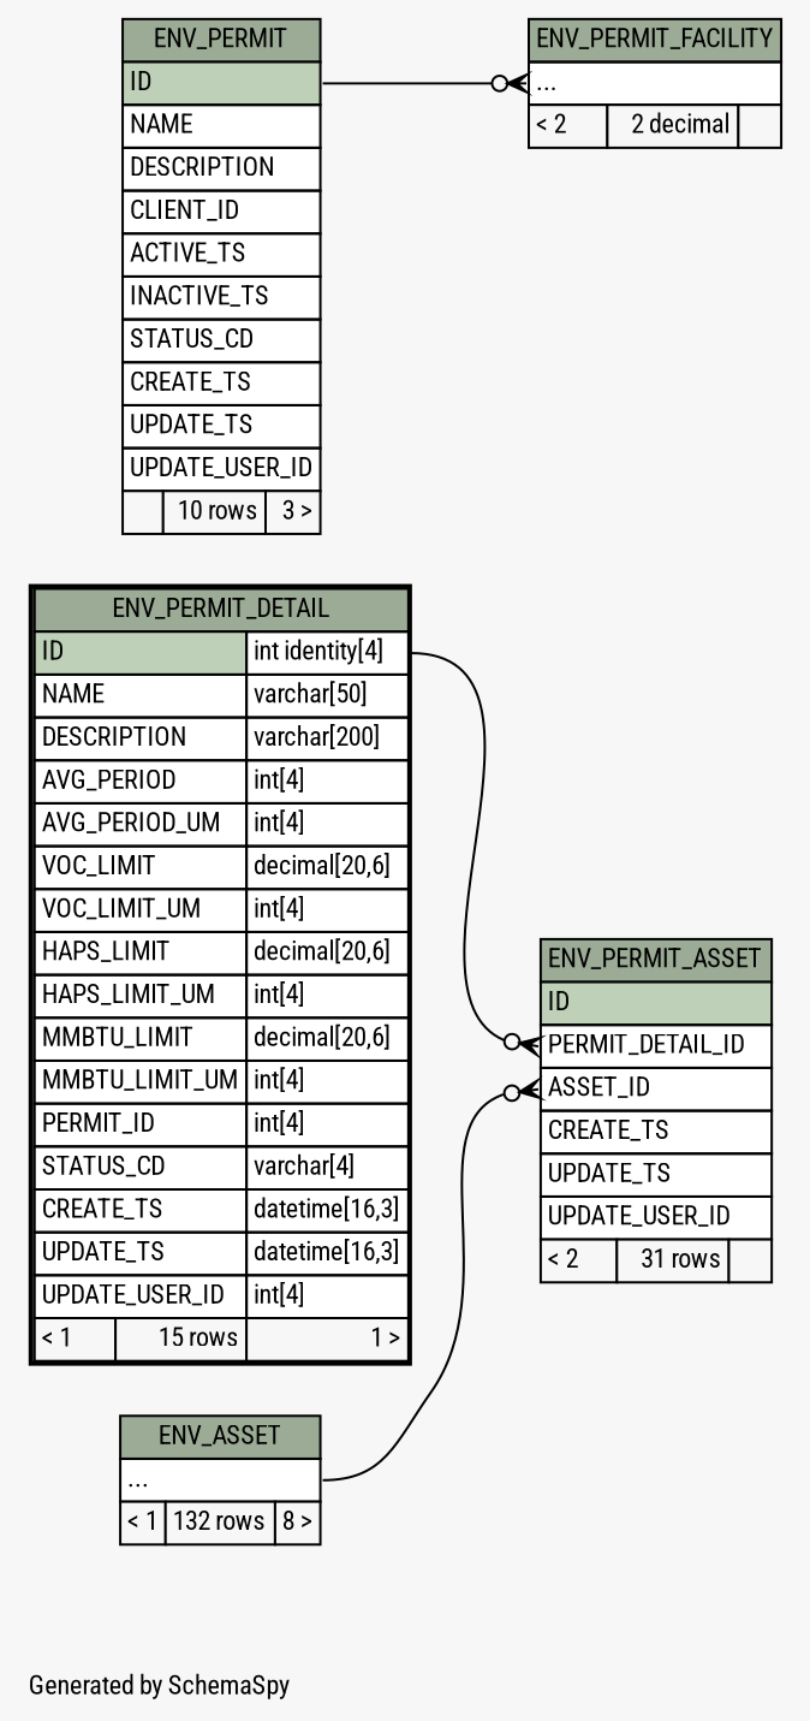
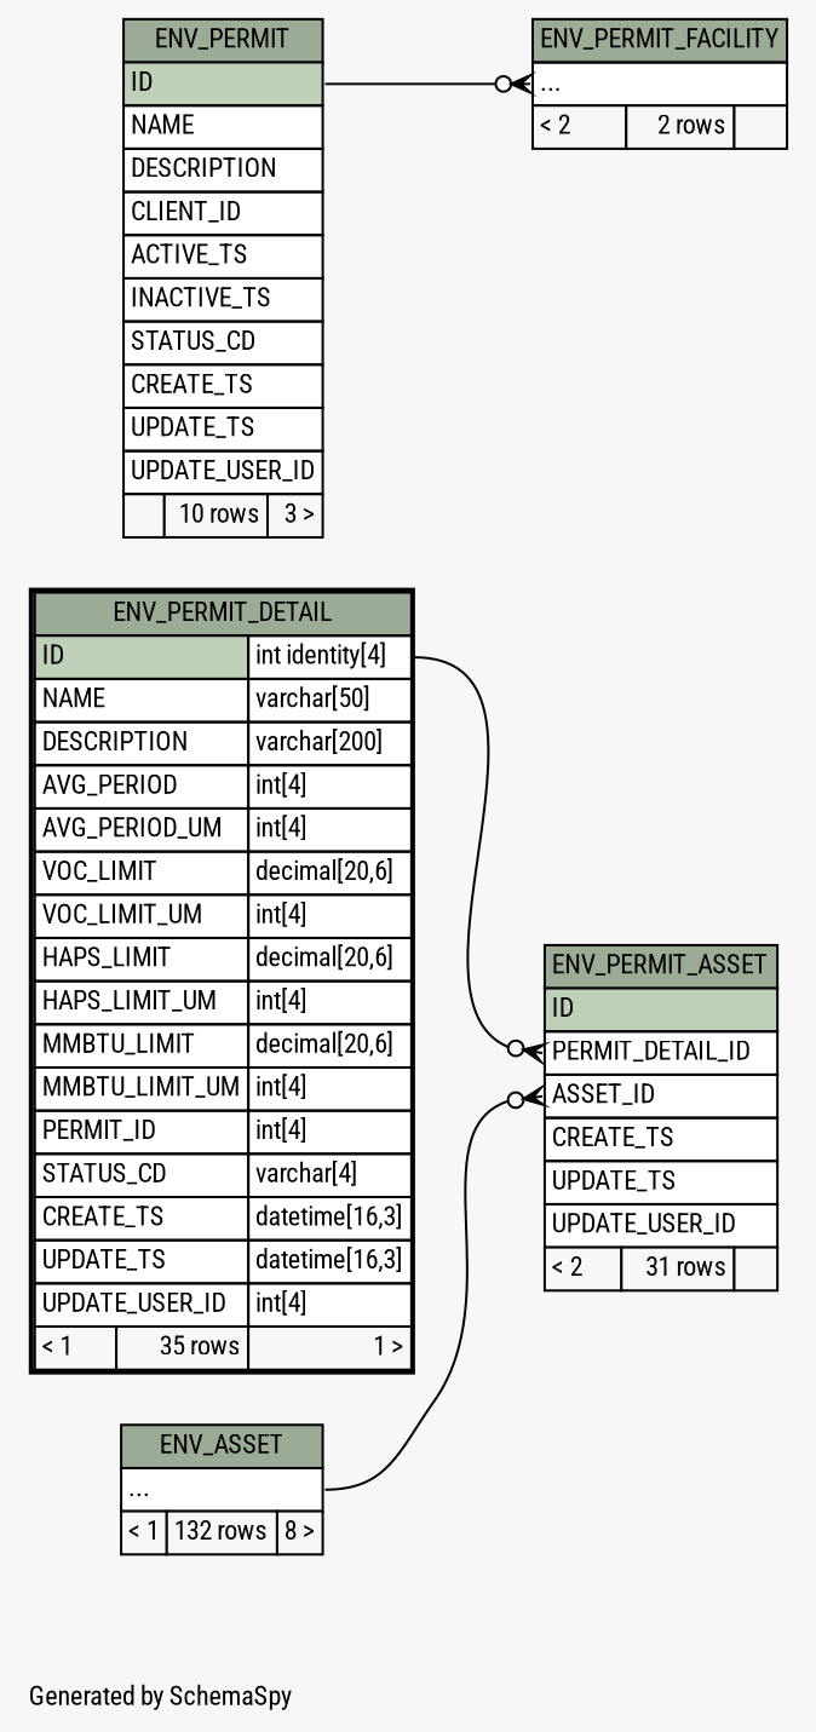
  digraph {
    bgcolor="#f7f7f7"
    fontname="Roboto Condensed"
    fontsize=11
    label="\nGenerated by SchemaSpy"
    labeljust=l
    nodesep=0.18
    rankdir=RL
    ranksep=0.46
    node [fontname="Roboto Condensed" fontsize=11 shape=plaintext]
    edge [arrowhead=none arrowsize=0.8 arrowtail=crowodot dir=back fontname="Roboto Condensed"]
    n1 [label=<     <TABLE BORDER="0" CELLBORDER="1" CELLSPACING="0" BGCOLOR="#ffffff">       <TR><TD COLSPAN="3" BGCOLOR="#9bab96" ALIGN="CENTER">ENV_PERMIT_ASSET</TD></TR>       <TR><TD PORT="ID" COLSPAN="3" BGCOLOR="#bed1b8" ALIGN="LEFT">ID</TD></TR>       <TR><TD PORT="PERMIT_DETAIL_ID" COLSPAN="3" ALIGN="LEFT">PERMIT_DETAIL_ID</TD></TR>       <TR><TD PORT="ASSET_ID" COLSPAN="3" ALIGN="LEFT">ASSET_ID</TD></TR>       <TR><TD PORT="CREATE_TS" COLSPAN="3" ALIGN="LEFT">CREATE_TS</TD></TR>       <TR><TD PORT="UPDATE_TS" COLSPAN="3" ALIGN="LEFT">UPDATE_TS</TD></TR>       <TR><TD PORT="UPDATE_USER_ID" COLSPAN="3" ALIGN="LEFT">UPDATE_USER_ID</TD></TR>       <TR><TD ALIGN="LEFT" BGCOLOR="#f7f7f7">&lt; 2</TD><TD ALIGN="RIGHT" BGCOLOR="#f7f7f7">31 rows</TD><TD ALIGN="RIGHT" BGCOLOR="#f7f7f7">  </TD></TR>     </TABLE>>]
    n2 [label=<     <TABLE BORDER="0" CELLBORDER="1" CELLSPACING="0" BGCOLOR="#ffffff">       <TR><TD COLSPAN="3" BGCOLOR="#9bab96" ALIGN="CENTER">ENV_ASSET</TD></TR>       <TR><TD PORT="elipses" COLSPAN="3" ALIGN="LEFT">...</TD></TR>       <TR><TD ALIGN="LEFT" BGCOLOR="#f7f7f7">&lt; 1</TD><TD ALIGN="RIGHT" BGCOLOR="#f7f7f7">132 rows</TD><TD ALIGN="RIGHT" BGCOLOR="#f7f7f7">8 &gt;</TD></TR>     </TABLE>>]
-   n3 [label=<     <TABLE BORDER="2" CELLBORDER="1" CELLSPACING="0" BGCOLOR="#ffffff">       <TR><TD COLSPAN="3" BGCOLOR="#9bab96" ALIGN="CENTER">ENV_PERMIT_DETAIL</TD></TR>       <TR><TD PORT="ID" COLSPAN="2" BGCOLOR="#bed1b8" ALIGN="LEFT">ID</TD><TD PORT="ID.type" ALIGN="LEFT">int identity[4]</TD></TR>       <TR><TD PORT="NAME" COLSPAN="2" ALIGN="LEFT">NAME</TD><TD PORT="NAME.type" ALIGN="LEFT">varchar[50]</TD></TR>       <TR><TD PORT="DESCRIPTION" COLSPAN="2" ALIGN="LEFT">DESCRIPTION</TD><TD PORT="DESCRIPTION.type" ALIGN="LEFT">varchar[200]</TD></TR>       <TR><TD PORT="AVG_PERIOD" COLSPAN="2" ALIGN="LEFT">AVG_PERIOD</TD><TD PORT="AVG_PERIOD.type" ALIGN="LEFT">int[4]</TD></TR>       <TR><TD PORT="AVG_PERIOD_UM" COLSPAN="2" ALIGN="LEFT">AVG_PERIOD_UM</TD><TD PORT="AVG_PERIOD_UM.type" ALIGN="LEFT">int[4]</TD></TR>       <TR><TD PORT="VOC_LIMIT" COLSPAN="2" ALIGN="LEFT">VOC_LIMIT</TD><TD PORT="VOC_LIMIT.type" ALIGN="LEFT">decimal[20,6]</TD></TR>       <TR><TD PORT="VOC_LIMIT_UM" COLSPAN="2" ALIGN="LEFT">VOC_LIMIT_UM</TD><TD PORT="VOC_LIMIT_UM.type" ALIGN="LEFT">int[4]</TD></TR>       <TR><TD PORT="HAPS_LIMIT" COLSPAN="2" ALIGN="LEFT">HAPS_LIMIT</TD><TD PORT="HAPS_LIMIT.type" ALIGN="LEFT">decimal[20,6]</TD></TR>       <TR><TD PORT="HAPS_LIMIT_UM" COLSPAN="2" ALIGN="LEFT">HAPS_LIMIT_UM</TD><TD PORT="HAPS_LIMIT_UM.type" ALIGN="LEFT">int[4]</TD></TR>       <TR><TD PORT="MMBTU_LIMIT" COLSPAN="2" ALIGN="LEFT">MMBTU_LIMIT</TD><TD PORT="MMBTU_LIMIT.type" ALIGN="LEFT">decimal[20,6]</TD></TR>       <TR><TD PORT="MMBTU_LIMIT_UM" COLSPAN="2" ALIGN="LEFT">MMBTU_LIMIT_UM</TD><TD PORT="MMBTU_LIMIT_UM.type" ALIGN="LEFT">int[4]</TD></TR>       <TR><TD PORT="PERMIT_ID" COLSPAN="2" ALIGN="LEFT">PERMIT_ID</TD><TD PORT="PERMIT_ID.type" ALIGN="LEFT">int[4]</TD></TR>       <TR><TD PORT="STATUS_CD" COLSPAN="2" ALIGN="LEFT">STATUS_CD</TD><TD PORT="STATUS_CD.type" ALIGN="LEFT">varchar[4]</TD></TR>       <TR><TD PORT="CREATE_TS" COLSPAN="2" ALIGN="LEFT">CREATE_TS</TD><TD PORT="CREATE_TS.type" ALIGN="LEFT">datetime[16,3]</TD></TR>       <TR><TD PORT="UPDATE_TS" COLSPAN="2" ALIGN="LEFT">UPDATE_TS</TD><TD PORT="UPDATE_TS.type" ALIGN="LEFT">datetime[16,3]</TD></TR>       <TR><TD PORT="UPDATE_USER_ID" COLSPAN="2" ALIGN="LEFT">UPDATE_USER_ID</TD><TD PORT="UPDATE_USER_ID.type" ALIGN="LEFT">int[4]</TD></TR>       <TR><TD ALIGN="LEFT" BGCOLOR="#f7f7f7">&lt; 1</TD><TD ALIGN="RIGHT" BGCOLOR="#f7f7f7">15 rows</TD><TD ALIGN="RIGHT" BGCOLOR="#f7f7f7">1 &gt;</TD></TR>     </TABLE>>]
+   n3 [label=<     <TABLE BORDER="2" CELLBORDER="1" CELLSPACING="0" BGCOLOR="#ffffff">       <TR><TD COLSPAN="3" BGCOLOR="#9bab96" ALIGN="CENTER">ENV_PERMIT_DETAIL</TD></TR>       <TR><TD PORT="ID" COLSPAN="2" BGCOLOR="#bed1b8" ALIGN="LEFT">ID</TD><TD PORT="ID.type" ALIGN="LEFT">int identity[4]</TD></TR>       <TR><TD PORT="NAME" COLSPAN="2" ALIGN="LEFT">NAME</TD><TD PORT="NAME.type" ALIGN="LEFT">varchar[50]</TD></TR>       <TR><TD PORT="DESCRIPTION" COLSPAN="2" ALIGN="LEFT">DESCRIPTION</TD><TD PORT="DESCRIPTION.type" ALIGN="LEFT">varchar[200]</TD></TR>       <TR><TD PORT="AVG_PERIOD" COLSPAN="2" ALIGN="LEFT">AVG_PERIOD</TD><TD PORT="AVG_PERIOD.type" ALIGN="LEFT">int[4]</TD></TR>       <TR><TD PORT="AVG_PERIOD_UM" COLSPAN="2" ALIGN="LEFT">AVG_PERIOD_UM</TD><TD PORT="AVG_PERIOD_UM.type" ALIGN="LEFT">int[4]</TD></TR>       <TR><TD PORT="VOC_LIMIT" COLSPAN="2" ALIGN="LEFT">VOC_LIMIT</TD><TD PORT="VOC_LIMIT.type" ALIGN="LEFT">decimal[20,6]</TD></TR>       <TR><TD PORT="VOC_LIMIT_UM" COLSPAN="2" ALIGN="LEFT">VOC_LIMIT_UM</TD><TD PORT="VOC_LIMIT_UM.type" ALIGN="LEFT">int[4]</TD></TR>       <TR><TD PORT="HAPS_LIMIT" COLSPAN="2" ALIGN="LEFT">HAPS_LIMIT</TD><TD PORT="HAPS_LIMIT.type" ALIGN="LEFT">decimal[20,6]</TD></TR>       <TR><TD PORT="HAPS_LIMIT_UM" COLSPAN="2" ALIGN="LEFT">HAPS_LIMIT_UM</TD><TD PORT="HAPS_LIMIT_UM.type" ALIGN="LEFT">int[4]</TD></TR>       <TR><TD PORT="MMBTU_LIMIT" COLSPAN="2" ALIGN="LEFT">MMBTU_LIMIT</TD><TD PORT="MMBTU_LIMIT.type" ALIGN="LEFT">decimal[20,6]</TD></TR>       <TR><TD PORT="MMBTU_LIMIT_UM" COLSPAN="2" ALIGN="LEFT">MMBTU_LIMIT_UM</TD><TD PORT="MMBTU_LIMIT_UM.type" ALIGN="LEFT">int[4]</TD></TR>       <TR><TD PORT="PERMIT_ID" COLSPAN="2" ALIGN="LEFT">PERMIT_ID</TD><TD PORT="PERMIT_ID.type" ALIGN="LEFT">int[4]</TD></TR>       <TR><TD PORT="STATUS_CD" COLSPAN="2" ALIGN="LEFT">STATUS_CD</TD><TD PORT="STATUS_CD.type" ALIGN="LEFT">varchar[4]</TD></TR>       <TR><TD PORT="CREATE_TS" COLSPAN="2" ALIGN="LEFT">CREATE_TS</TD><TD PORT="CREATE_TS.type" ALIGN="LEFT">datetime[16,3]</TD></TR>       <TR><TD PORT="UPDATE_TS" COLSPAN="2" ALIGN="LEFT">UPDATE_TS</TD><TD PORT="UPDATE_TS.type" ALIGN="LEFT">datetime[16,3]</TD></TR>       <TR><TD PORT="UPDATE_USER_ID" COLSPAN="2" ALIGN="LEFT">UPDATE_USER_ID</TD><TD PORT="UPDATE_USER_ID.type" ALIGN="LEFT">int[4]</TD></TR>       <TR><TD ALIGN="LEFT" BGCOLOR="#f7f7f7">&lt; 1</TD><TD ALIGN="RIGHT" BGCOLOR="#f7f7f7">35 rows</TD><TD ALIGN="RIGHT" BGCOLOR="#f7f7f7">1 &gt;</TD></TR>     </TABLE>>]
    n4 [label=<     <TABLE BORDER="0" CELLBORDER="1" CELLSPACING="0" BGCOLOR="#ffffff">       <TR><TD COLSPAN="3" BGCOLOR="#9bab96" ALIGN="CENTER">ENV_PERMIT</TD></TR>       <TR><TD PORT="ID" COLSPAN="3" BGCOLOR="#bed1b8" ALIGN="LEFT">ID</TD></TR>       <TR><TD PORT="NAME" COLSPAN="3" ALIGN="LEFT">NAME</TD></TR>       <TR><TD PORT="DESCRIPTION" COLSPAN="3" ALIGN="LEFT">DESCRIPTION</TD></TR>       <TR><TD PORT="CLIENT_ID" COLSPAN="3" ALIGN="LEFT">CLIENT_ID</TD></TR>       <TR><TD PORT="ACTIVE_TS" COLSPAN="3" ALIGN="LEFT">ACTIVE_TS</TD></TR>       <TR><TD PORT="INACTIVE_TS" COLSPAN="3" ALIGN="LEFT">INACTIVE_TS</TD></TR>       <TR><TD PORT="STATUS_CD" COLSPAN="3" ALIGN="LEFT">STATUS_CD</TD></TR>       <TR><TD PORT="CREATE_TS" COLSPAN="3" ALIGN="LEFT">CREATE_TS</TD></TR>       <TR><TD PORT="UPDATE_TS" COLSPAN="3" ALIGN="LEFT">UPDATE_TS</TD></TR>       <TR><TD PORT="UPDATE_USER_ID" COLSPAN="3" ALIGN="LEFT">UPDATE_USER_ID</TD></TR>       <TR><TD ALIGN="LEFT" BGCOLOR="#f7f7f7">  </TD><TD ALIGN="RIGHT" BGCOLOR="#f7f7f7">10 rows</TD><TD ALIGN="RIGHT" BGCOLOR="#f7f7f7">3 &gt;</TD></TR>     </TABLE>>]
-   n5 [label=<     <TABLE BORDER="0" CELLBORDER="1" CELLSPACING="0" BGCOLOR="#ffffff">       <TR><TD COLSPAN="3" BGCOLOR="#9bab96" ALIGN="CENTER">ENV_PERMIT_FACILITY</TD></TR>       <TR><TD PORT="elipses" COLSPAN="3" ALIGN="LEFT">...</TD></TR>       <TR><TD ALIGN="LEFT" BGCOLOR="#f7f7f7">&lt; 2</TD><TD ALIGN="RIGHT" BGCOLOR="#f7f7f7">2 decimal</TD><TD ALIGN="RIGHT" BGCOLOR="#f7f7f7">  </TD></TR>     </TABLE>>]
+   n5 [label=<     <TABLE BORDER="0" CELLBORDER="1" CELLSPACING="0" BGCOLOR="#ffffff">       <TR><TD COLSPAN="3" BGCOLOR="#9bab96" ALIGN="CENTER">ENV_PERMIT_FACILITY</TD></TR>       <TR><TD PORT="elipses" COLSPAN="3" ALIGN="LEFT">...</TD></TR>       <TR><TD ALIGN="LEFT" BGCOLOR="#f7f7f7">&lt; 2</TD><TD ALIGN="RIGHT" BGCOLOR="#f7f7f7">2 rows</TD><TD ALIGN="RIGHT" BGCOLOR="#f7f7f7">  </TD></TR>     </TABLE>>]
    n1 -> n2 [headport="elipses:e" tailport="ASSET_ID:w"]
    n1 -> n3 [headport="ID.type:e" tailport="PERMIT_DETAIL_ID:w"]
    n5 -> n4 [headport="ID:e" tailport="elipses:w"]
  }
